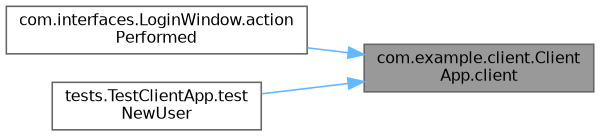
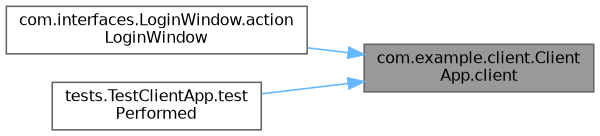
  digraph {
    rankdir=RL
    node [color=grey40 fillcolor=white fontname=Helvetica fontsize=10 shape=box style=filled]
    edge [color=steelblue1 dir=back fontname=Helvetica fontsize=10 labelfontname=Helvetica labelfontsize=10 style=solid]
    n1 [color=gray40 fillcolor=grey60 fontcolor=black height=0.2 label="com.example.client.Client\lApp.client" width=0.4]
-   n2 [height=0.2 label="com.interfaces.LoginWindow.action\lPerformed" width=0.4]
-   n3 [height=0.2 label="tests.TestClientApp.test\lNewUser" width=0.4]
+   n2 [height=0.2 label="com.interfaces.LoginWindow.action\lLoginWindow" width=0.4]
+   n3 [height=0.2 label="tests.TestClientApp.test\lPerformed" width=0.4]
    n1 -> n2
    n1 -> n3
  }
